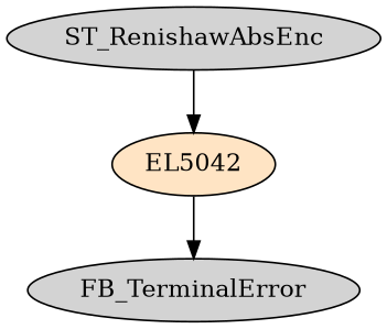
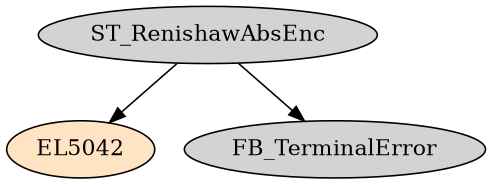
  digraph {
    node [style=filled]
    EL5042 [fillcolor=bisque]
    FB_TerminalError
    ST_RenishawAbsEnc
-   EL5042 -> FB_TerminalError
+   ST_RenishawAbsEnc -> FB_TerminalError
    ST_RenishawAbsEnc -> EL5042
  }
